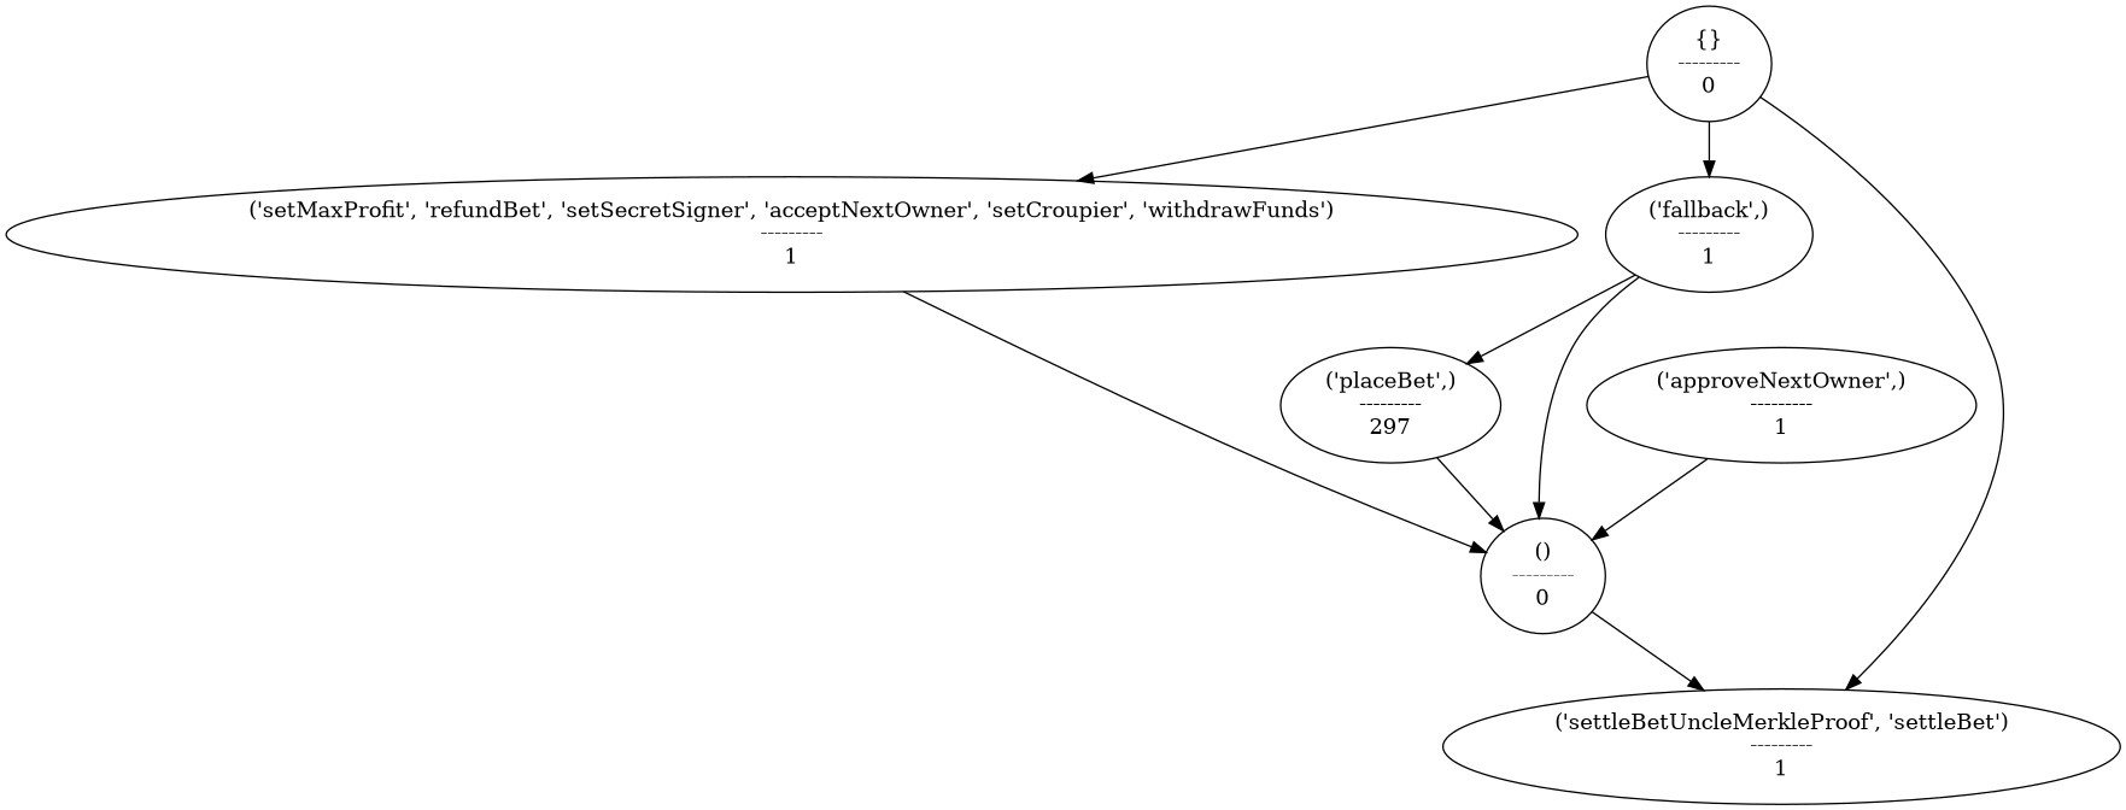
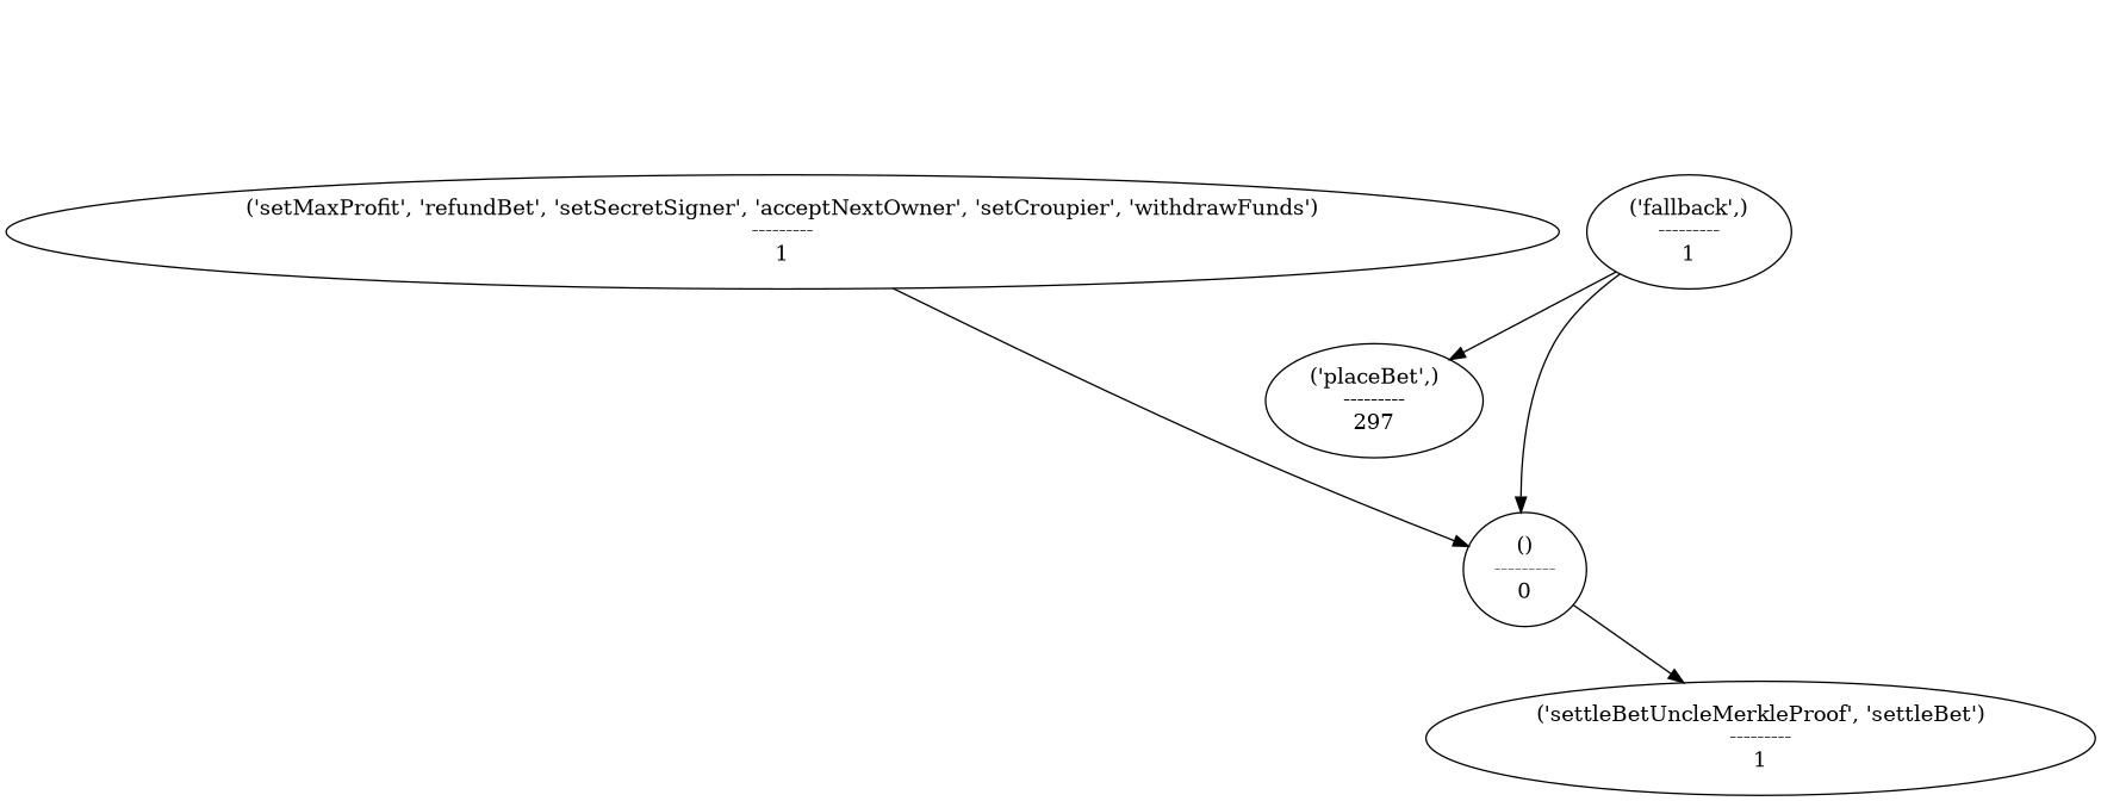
  strict digraph {
-   "{}\n---------\n0"
    "('setMaxProfit', 'refundBet', 'setSecretSigner', 'acceptNextOwner', 'setCroupier', 'withdrawFunds')\n---------\n1"
    "('fallback',)\n---------\n1"
    "('settleBetUncleMerkleProof', 'settleBet')\n---------\n1"
    "('placeBet',)\n---------\n297"
    "()\n---------\n0"
-   "('approveNextOwner',)\n---------\n1"
-   "{}\n---------\n0" -> "('setMaxProfit', 'refundBet', 'setSecretSigner', 'acceptNextOwner', 'setCroupier', 'withdrawFunds')\n---------\n1"
-   "{}\n---------\n0" -> "('fallback',)\n---------\n1"
-   "{}\n---------\n0" -> "('settleBetUncleMerkleProof', 'settleBet')\n---------\n1"
    "('setMaxProfit', 'refundBet', 'setSecretSigner', 'acceptNextOwner', 'setCroupier', 'withdrawFunds')\n---------\n1" -> "()\n---------\n0"
    "('fallback',)\n---------\n1" -> "('placeBet',)\n---------\n297"
    "('fallback',)\n---------\n1" -> "()\n---------\n0"
-   "('placeBet',)\n---------\n297" -> "()\n---------\n0"
    "()\n---------\n0" -> "('settleBetUncleMerkleProof', 'settleBet')\n---------\n1"
-   "('approveNextOwner',)\n---------\n1" -> "()\n---------\n0"
  }
